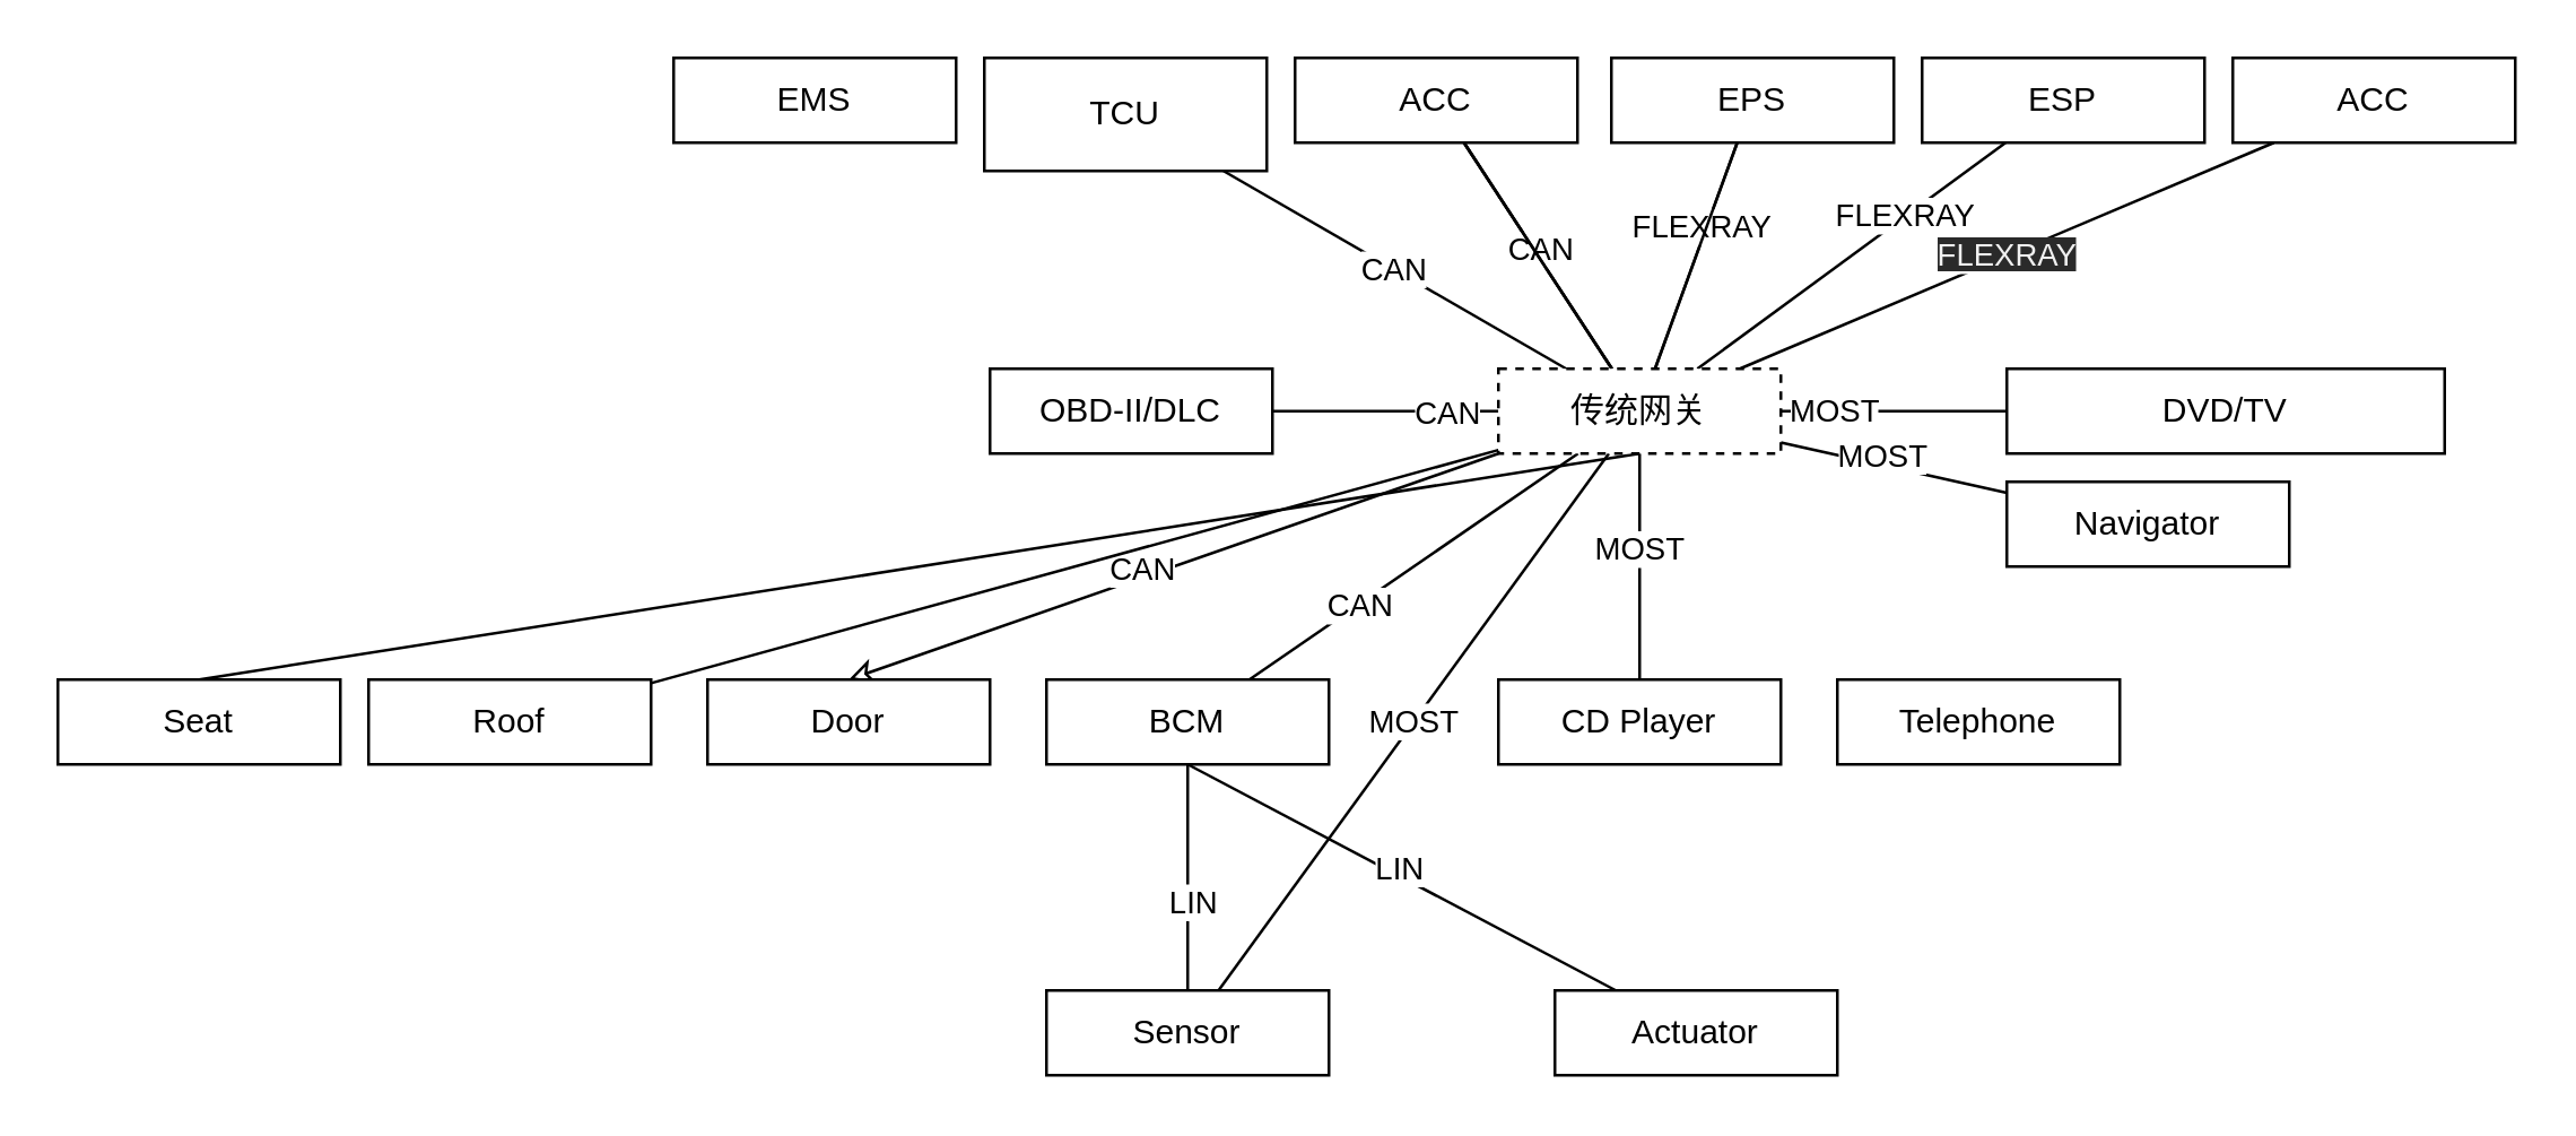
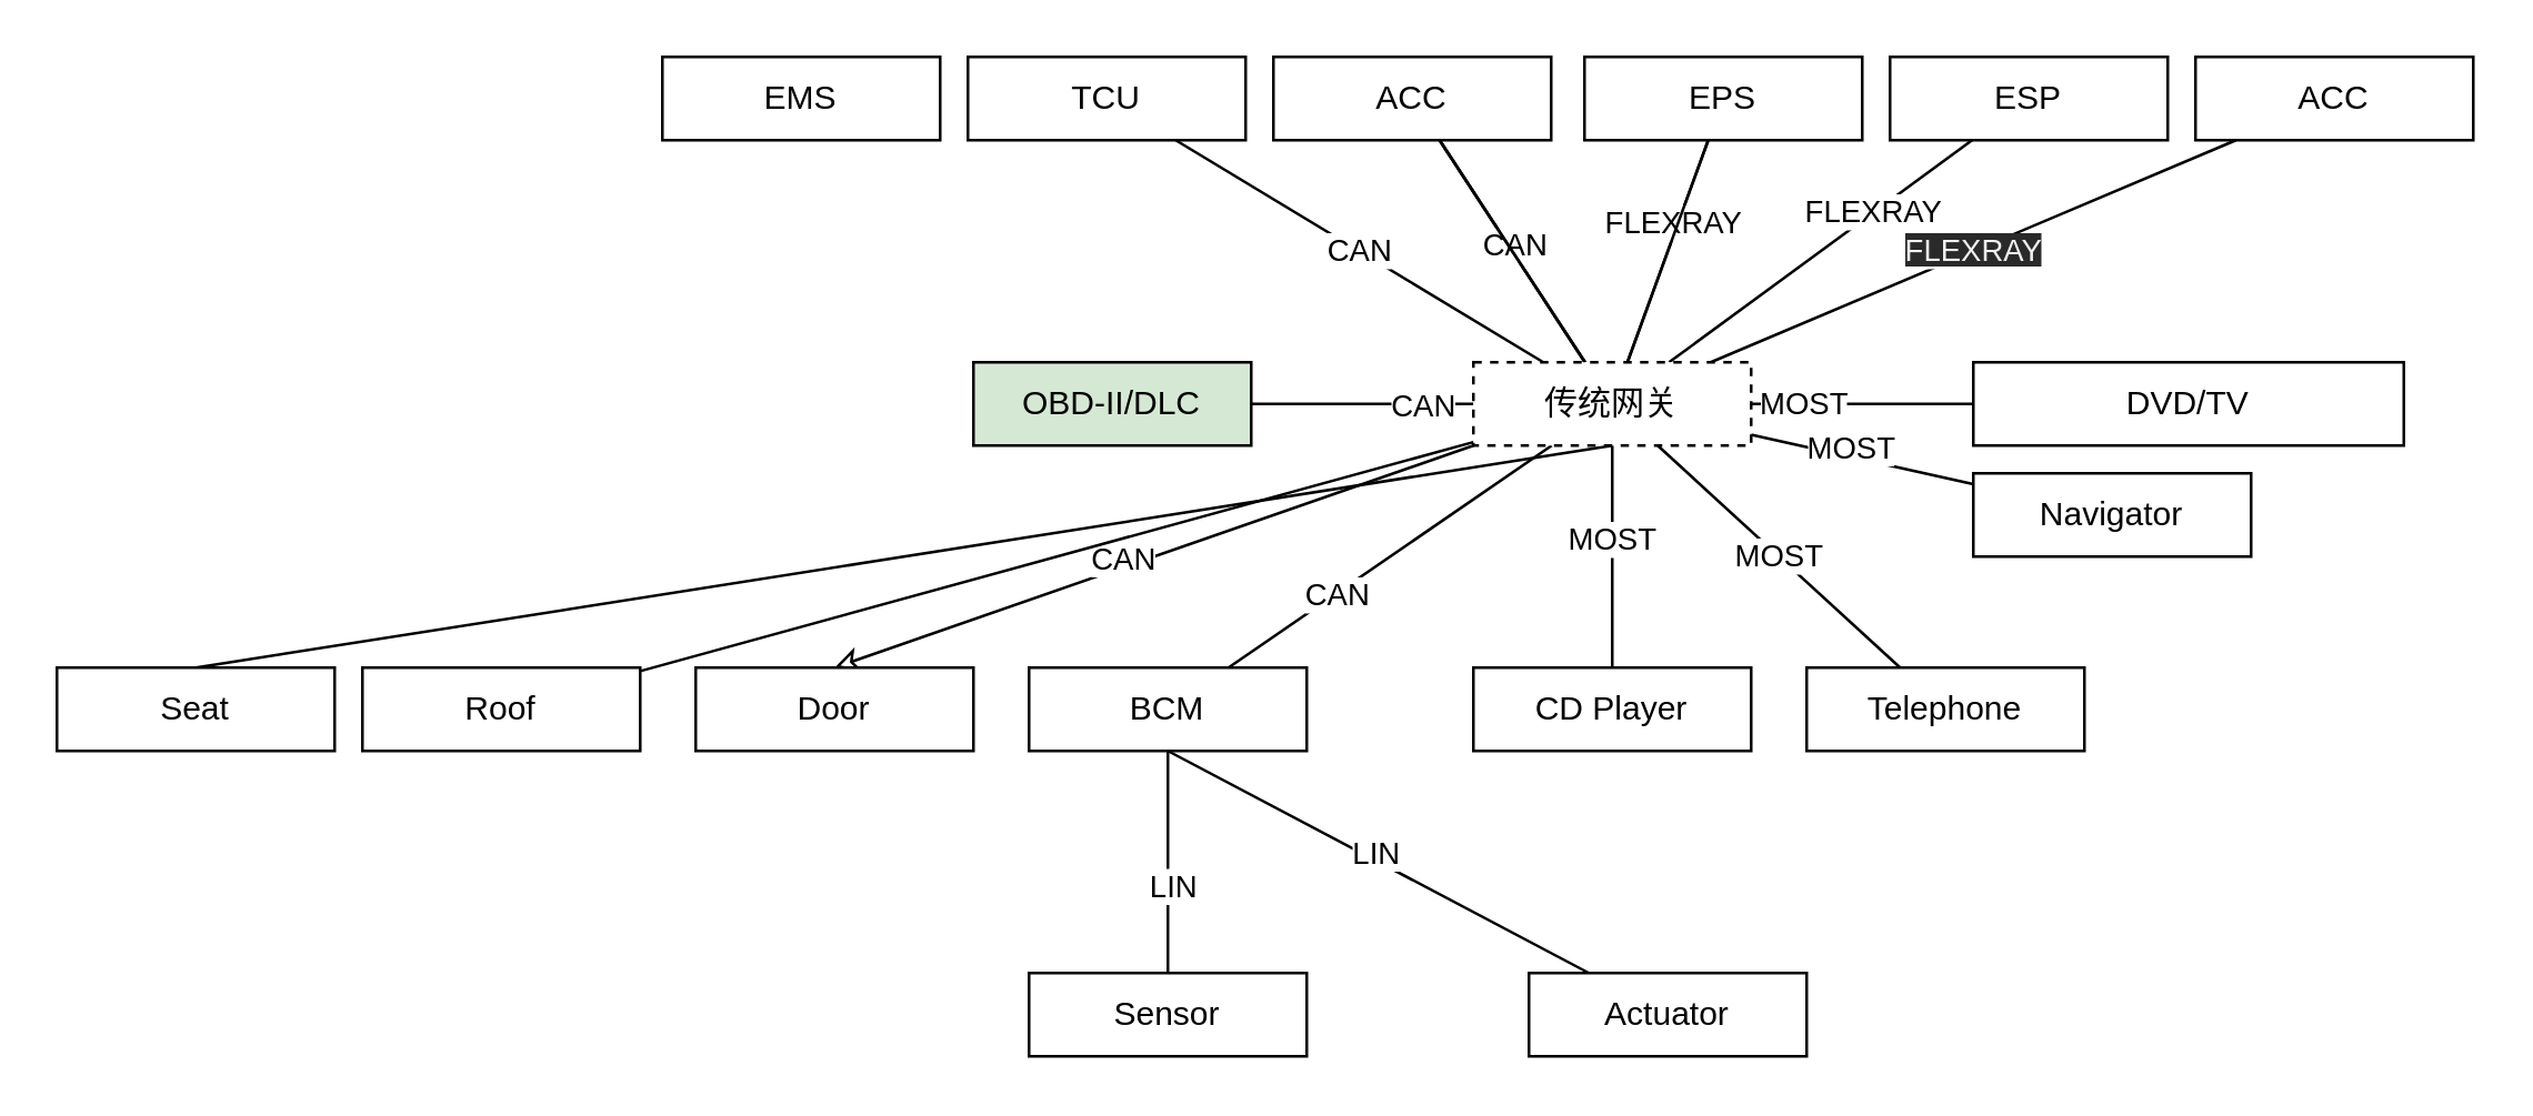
  <mxCell id="0" />
  <mxCell id="1" parent="0" />
  <mxCell id="2" value="" style="edgeStyle=none;html=1;endArrow=none;endFill=0;" edge="1" parent="1" source="28" target="29"><mxGeometry relative="1" as="geometry" /></mxCell>
  <mxCell id="3" value="MOST" style="edgeLabel;html=1;align=center;verticalAlign=middle;resizable=0;points=[];" vertex="1" connectable="0" parent="2"><mxGeometry x="-0.175" y="-1" relative="1" as="geometry"><mxPoint as="offset" /></mxGeometry></mxCell>
  <mxCell id="4" value="CAN" style="edgeStyle=none;html=1;endArrow=none;endFill=0;" edge="1" parent="1" source="28" target="31"><mxGeometry relative="1" as="geometry" /></mxCell>
  <mxCell id="5" value="" style="edgeStyle=none;html=1;endArrow=none;endFill=0;" edge="1" parent="1" source="28" target="32"><mxGeometry relative="1" as="geometry" /></mxCell>
  <mxCell id="6" value="CAN" style="edgeLabel;html=1;align=center;verticalAlign=middle;resizable=0;points=[];" vertex="1" connectable="0" parent="5"><mxGeometry x="0.05" y="-2" relative="1" as="geometry"><mxPoint as="offset" /></mxGeometry></mxCell>
  <mxCell id="7" value="" style="edgeStyle=none;html=1;endArrow=none;endFill=0;" edge="1" parent="1" source="28" target="32"><mxGeometry relative="1" as="geometry" /></mxCell>
  <mxCell id="8" value="" style="edgeStyle=none;html=1;endArrow=none;endFill=0;" edge="1" parent="1" source="28" target="32"><mxGeometry relative="1" as="geometry" /></mxCell>
  <mxCell id="9" value="" style="edgeStyle=none;html=1;endArrow=none;endFill=0;" edge="1" parent="1" source="28" target="33"><mxGeometry relative="1" as="geometry" /></mxCell>
  <mxCell id="10" value="FLEXRAY" style="edgeLabel;html=1;align=center;verticalAlign=middle;resizable=0;points=[];" vertex="1" connectable="0" parent="9"><mxGeometry x="0.237" y="2" relative="1" as="geometry"><mxPoint as="offset" /></mxGeometry></mxCell>
  <mxCell id="11" value="" style="edgeStyle=none;html=1;endArrow=none;endFill=0;" edge="1" parent="1" source="28" target="33"><mxGeometry relative="1" as="geometry" /></mxCell>
  <mxCell id="12" value="" style="edgeStyle=none;html=1;endArrow=none;endFill=0;" edge="1" parent="1" source="28" target="34"><mxGeometry relative="1" as="geometry" /></mxCell>
  <mxCell id="13" value="FLEXRAY" style="edgeLabel;html=1;align=center;verticalAlign=middle;resizable=0;points=[];" vertex="1" connectable="0" parent="12"><mxGeometry x="0.346" y="1" relative="1" as="geometry"><mxPoint as="offset" /></mxGeometry></mxCell>
  <mxCell id="14" value="&lt;meta charset=&quot;utf-8&quot;&gt;&lt;span style=&quot;color: rgb(240, 240, 240); font-family: helvetica; font-size: 11px; font-style: normal; font-weight: 400; letter-spacing: normal; text-align: center; text-indent: 0px; text-transform: none; word-spacing: 0px; background-color: rgb(42, 42, 42); display: inline; float: none;&quot;&gt;FLEXRAY&lt;/span&gt;" style="edgeStyle=none;html=1;endArrow=none;endFill=0;" edge="1" parent="1" source="28" target="35"><mxGeometry relative="1" as="geometry" /></mxCell>
- <mxCell id="15" value="MOST" style="edgeStyle=none;html=1;endArrow=none;endFill=0;" edge="1" parent="1" source="28" target="46"><mxGeometry relative="1" as="geometry" /></mxCell>
+ <mxCell id="15" value="MOST" style="edgeStyle=none;html=1;endArrow=none;endFill=0;" edge="1" parent="1" source="28" target="36"><mxGeometry relative="1" as="geometry" /></mxCell>
  <mxCell id="16" value="" style="edgeStyle=none;html=1;endArrow=none;endFill=0;" edge="1" parent="1" source="28" target="37"><mxGeometry relative="1" as="geometry" /></mxCell>
  <mxCell id="17" value="MOST" style="edgeLabel;html=1;align=center;verticalAlign=middle;resizable=0;points=[];" vertex="1" connectable="0" parent="16"><mxGeometry x="-0.55" y="1" relative="1" as="geometry"><mxPoint as="offset" /></mxGeometry></mxCell>
  <mxCell id="18" value="" style="edgeStyle=none;html=1;endArrow=none;endFill=0;" edge="1" parent="1" source="28" target="38"><mxGeometry relative="1" as="geometry" /></mxCell>
  <mxCell id="19" value="MOST" style="edgeLabel;html=1;align=center;verticalAlign=middle;resizable=0;points=[];" vertex="1" connectable="0" parent="18"><mxGeometry x="-0.117" y="3" relative="1" as="geometry"><mxPoint as="offset" /></mxGeometry></mxCell>
  <mxCell id="20" value="" style="edgeStyle=none;html=1;endArrow=none;endFill=0;" edge="1" parent="1" source="28" target="39"><mxGeometry relative="1" as="geometry" /></mxCell>
  <mxCell id="21" value="CAN" style="edgeLabel;html=1;align=center;verticalAlign=middle;resizable=0;points=[];" vertex="1" connectable="0" parent="20"><mxGeometry x="-0.525" relative="1" as="geometry"><mxPoint as="offset" /></mxGeometry></mxCell>
  <mxCell id="22" value="" style="edgeStyle=none;html=1;endArrow=none;endFill=0;" edge="1" parent="1" source="28" target="42"><mxGeometry relative="1" as="geometry" /></mxCell>
  <mxCell id="23" value="CAN" style="edgeLabel;html=1;align=center;verticalAlign=middle;resizable=0;points=[];" vertex="1" connectable="0" parent="22"><mxGeometry x="0.326" relative="1" as="geometry"><mxPoint as="offset" /></mxGeometry></mxCell>
  <mxCell id="24" style="edgeStyle=none;html=1;exitX=0;exitY=1;exitDx=0;exitDy=0;entryX=0.5;entryY=0;entryDx=0;entryDy=0;endArrow=classic;endFill=0;" edge="1" parent="1" source="28" target="43"><mxGeometry relative="1" as="geometry" /></mxCell>
  <mxCell id="25" value="CAN" style="edgeLabel;html=1;align=center;verticalAlign=middle;resizable=0;points=[];" vertex="1" connectable="0" parent="24"><mxGeometry x="0.096" y="-3" relative="1" as="geometry"><mxPoint as="offset" /></mxGeometry></mxCell>
  <mxCell id="26" value="" style="edgeStyle=none;html=1;endArrow=none;endFill=0;" edge="1" parent="1" source="28" target="48"><mxGeometry relative="1" as="geometry" /></mxCell>
  <mxCell id="27" style="edgeStyle=none;html=1;exitX=0.5;exitY=1;exitDx=0;exitDy=0;entryX=0.5;entryY=0;entryDx=0;entryDy=0;endArrow=none;endFill=0;" edge="1" parent="1" source="28" target="49"><mxGeometry relative="1" as="geometry" /></mxCell>
  <mxCell id="28" value="传统网关" style="rounded=0;whiteSpace=wrap;html=1;dashed=1;" vertex="1" parent="1"><mxGeometry x="530" y="130" width="100" height="30" as="geometry" /></mxCell>
  <mxCell id="29" value="CD Player" style="rounded=0;whiteSpace=wrap;html=1;" vertex="1" parent="1"><mxGeometry x="530" y="240" width="100" height="30" as="geometry" /></mxCell>
  <mxCell id="30" value="EMS" style="rounded=0;whiteSpace=wrap;html=1;" vertex="1" parent="1"><mxGeometry x="238" y="20" width="100" height="30" as="geometry" /></mxCell>
- <mxCell id="31" value="TCU" style="rounded=0;whiteSpace=wrap;html=1;" vertex="1" parent="1"><mxGeometry x="348" y="20" width="100" height="40" as="geometry" /></mxCell>
+ <mxCell id="31" value="TCU" style="rounded=0;whiteSpace=wrap;html=1;" vertex="1" parent="1"><mxGeometry x="348" y="20" width="100" height="30" as="geometry" /></mxCell>
  <mxCell id="32" value="ACC" style="rounded=0;whiteSpace=wrap;html=1;" vertex="1" parent="1"><mxGeometry x="458" y="20" width="100" height="30" as="geometry" /></mxCell>
  <mxCell id="33" value="EPS" style="rounded=0;whiteSpace=wrap;html=1;" vertex="1" parent="1"><mxGeometry x="570" y="20" width="100" height="30" as="geometry" /></mxCell>
  <mxCell id="34" value="ESP" style="rounded=0;whiteSpace=wrap;html=1;" vertex="1" parent="1"><mxGeometry x="680" y="20" width="100" height="30" as="geometry" /></mxCell>
  <mxCell id="35" value="ACC" style="rounded=0;whiteSpace=wrap;html=1;" vertex="1" parent="1"><mxGeometry x="790" y="20" width="100" height="30" as="geometry" /></mxCell>
  <mxCell id="36" value="Telephone" style="rounded=0;whiteSpace=wrap;html=1;" vertex="1" parent="1"><mxGeometry x="650" y="240" width="100" height="30" as="geometry" /></mxCell>
  <mxCell id="37" value="DVD/TV" style="rounded=0;whiteSpace=wrap;html=1;" vertex="1" parent="1"><mxGeometry x="710" y="130" width="155" height="30" as="geometry" /></mxCell>
  <mxCell id="38" value="Navigator" style="rounded=0;whiteSpace=wrap;html=1;" vertex="1" parent="1"><mxGeometry x="710" y="170" width="100" height="30" as="geometry" /></mxCell>
- <mxCell id="39" value="OBD-II/DLC" style="rounded=0;whiteSpace=wrap;html=1;" vertex="1" parent="1"><mxGeometry x="350" y="130" width="100" height="30" as="geometry" /></mxCell>
+ <mxCell id="39" value="OBD-II/DLC" style="rounded=0;whiteSpace=wrap;html=1;fillColor=#d5e8d4;" vertex="1" parent="1"><mxGeometry x="350" y="130" width="100" height="30" as="geometry" /></mxCell>
  <mxCell id="40" value="" style="edgeStyle=none;html=1;endArrow=none;endFill=0;" edge="1" parent="1" source="42" target="46"><mxGeometry relative="1" as="geometry" /></mxCell>
  <mxCell id="41" value="LIN" style="edgeLabel;html=1;align=center;verticalAlign=middle;resizable=0;points=[];" vertex="1" connectable="0" parent="40"><mxGeometry x="0.2" y="1" relative="1" as="geometry"><mxPoint as="offset" /></mxGeometry></mxCell>
  <mxCell id="42" value="BCM" style="rounded=0;whiteSpace=wrap;html=1;" vertex="1" parent="1"><mxGeometry x="370" y="240" width="100" height="30" as="geometry" /></mxCell>
  <mxCell id="43" value="Door" style="rounded=0;whiteSpace=wrap;html=1;" vertex="1" parent="1"><mxGeometry x="250" y="240" width="100" height="30" as="geometry" /></mxCell>
  <mxCell id="44" value="" style="edgeStyle=none;html=1;endArrow=none;endFill=0;exitX=0.5;exitY=1;exitDx=0;exitDy=0;" edge="1" parent="1" source="42" target="47"><mxGeometry relative="1" as="geometry" /></mxCell>
  <mxCell id="45" value="LIN" style="edgeLabel;html=1;align=center;verticalAlign=middle;resizable=0;points=[];" vertex="1" connectable="0" parent="44"><mxGeometry x="-0.035" y="2" relative="1" as="geometry"><mxPoint as="offset" /></mxGeometry></mxCell>
  <mxCell id="46" value="Sensor" style="rounded=0;whiteSpace=wrap;html=1;" vertex="1" parent="1"><mxGeometry x="370" y="350" width="100" height="30" as="geometry" /></mxCell>
  <mxCell id="47" value="Actuator" style="rounded=0;whiteSpace=wrap;html=1;" vertex="1" parent="1"><mxGeometry x="550" y="350" width="100" height="30" as="geometry" /></mxCell>
  <mxCell id="48" value="Roof" style="rounded=0;whiteSpace=wrap;html=1;" vertex="1" parent="1"><mxGeometry y="240" width="100" height="30" as="geometry" x="130" /></mxCell>
  <mxCell id="49" value="Seat" style="rounded=0;whiteSpace=wrap;html=1;" vertex="1" parent="1"><mxGeometry x="20" y="240" width="100" height="30" as="geometry" /></mxCell>
